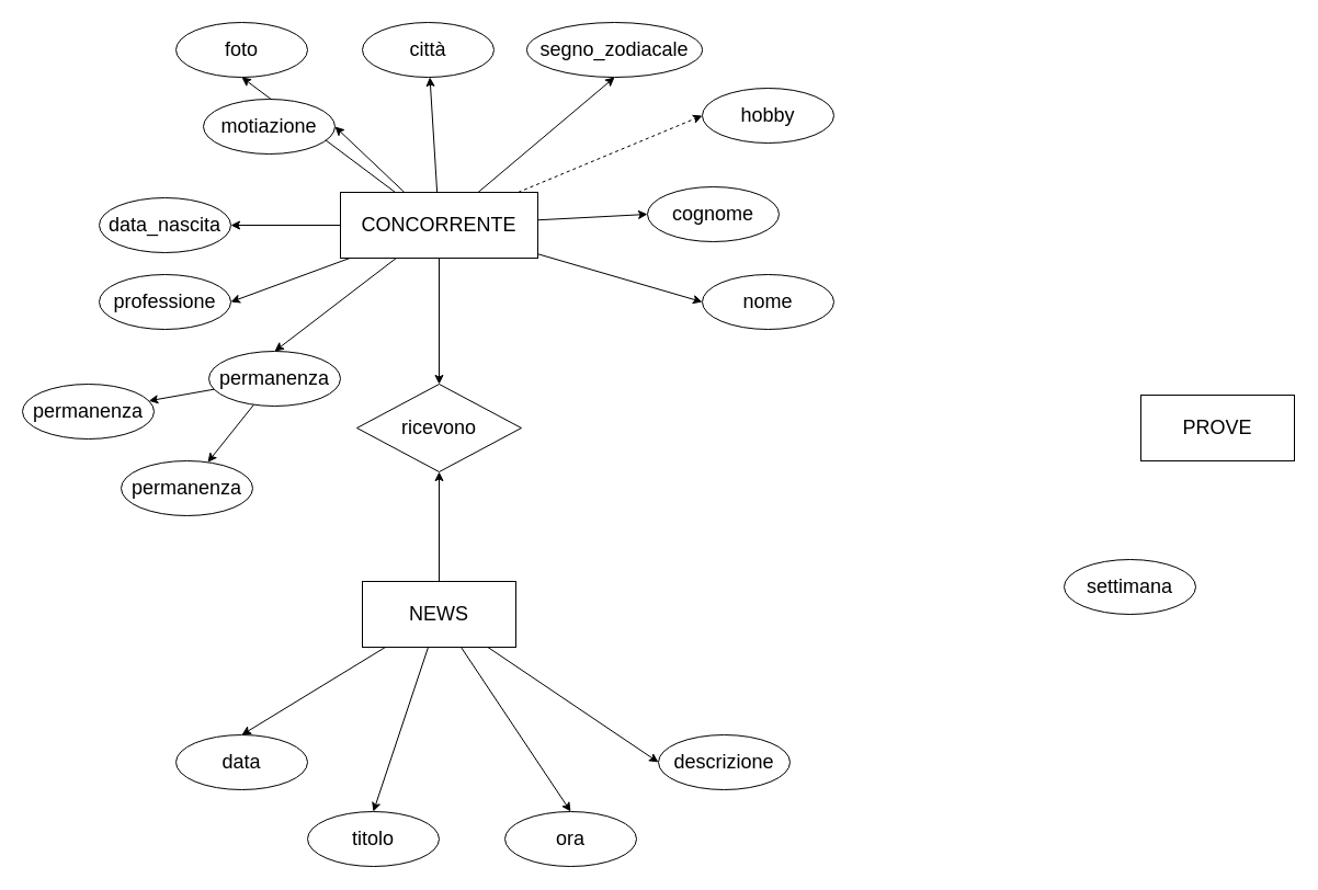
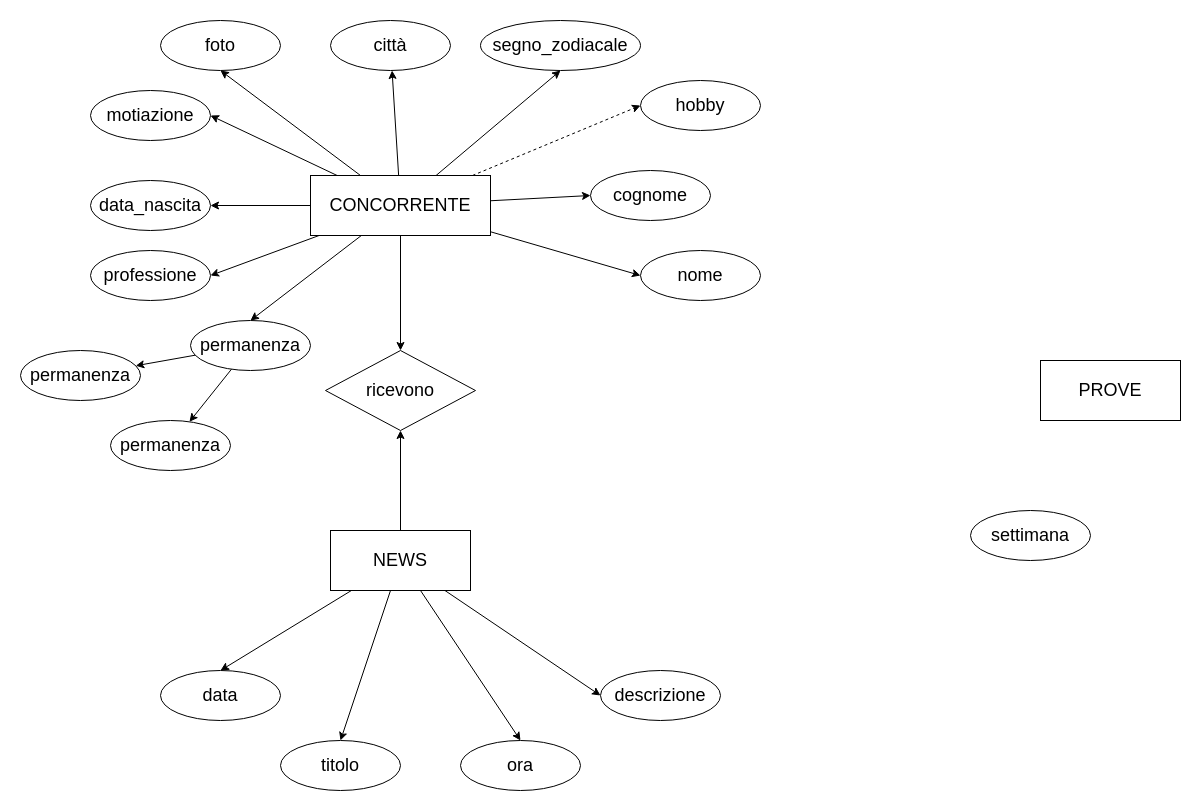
  <mxCell id="0" />
  <mxCell id="1" parent="0" />
  <mxCell id="2" value="" style="edgeStyle=none;html=1;fontSize=18;" edge="1" parent="1" source="13" target="17"><mxGeometry relative="1" as="geometry" /></mxCell>
  <mxCell id="3" value="" style="edgeStyle=none;html=1;fontSize=18;" edge="1" parent="1" source="13" target="16"><mxGeometry relative="1" as="geometry" /></mxCell>
  <mxCell id="4" style="edgeStyle=none;html=1;entryX=0.5;entryY=1;entryDx=0;entryDy=0;fontSize=18;" edge="1" parent="1" source="13" target="15"><mxGeometry relative="1" as="geometry" /></mxCell>
  <mxCell id="5" style="edgeStyle=none;html=1;entryX=1;entryY=0.5;entryDx=0;entryDy=0;fontSize=18;" edge="1" parent="1" source="13" target="22"><mxGeometry relative="1" as="geometry" /></mxCell>
  <mxCell id="6" style="edgeStyle=none;html=1;entryX=0.5;entryY=1;entryDx=0;entryDy=0;fontSize=18;" edge="1" parent="1" source="13" target="14"><mxGeometry relative="1" as="geometry" /></mxCell>
  <mxCell id="7" style="edgeStyle=none;html=1;entryX=0;entryY=0.5;entryDx=0;entryDy=0;fontSize=18;dashed=1;" edge="1" parent="1" source="13" target="20"><mxGeometry relative="1" as="geometry" /></mxCell>
  <mxCell id="8" style="edgeStyle=none;html=1;entryX=0;entryY=0.5;entryDx=0;entryDy=0;fontSize=18;" edge="1" parent="1" source="13" target="18"><mxGeometry relative="1" as="geometry" /></mxCell>
  <mxCell id="9" style="edgeStyle=none;html=1;entryX=0;entryY=0.5;entryDx=0;entryDy=0;fontSize=18;" edge="1" parent="1" source="13" target="19"><mxGeometry relative="1" as="geometry" /></mxCell>
  <mxCell id="10" style="edgeStyle=none;html=1;entryX=1;entryY=0.5;entryDx=0;entryDy=0;fontSize=18;" edge="1" parent="1" source="13" target="21"><mxGeometry relative="1" as="geometry" /></mxCell>
  <mxCell id="11" style="edgeStyle=none;html=1;entryX=0.5;entryY=0;entryDx=0;entryDy=0;fontSize=18;" edge="1" parent="1" source="13" target="25"><mxGeometry relative="1" as="geometry" /></mxCell>
  <mxCell id="12" style="edgeStyle=none;html=1;entryX=0.5;entryY=0;entryDx=0;entryDy=0;fontSize=18;" edge="1" parent="1" source="13" target="40"><mxGeometry relative="1" as="geometry" /></mxCell>
  <mxCell id="13" value="&lt;font style=&quot;font-size: 18px;&quot;&gt;CONCORRENTE&lt;/font&gt;" style="rounded=0;whiteSpace=wrap;html=1;container=1;" vertex="1" parent="1"><mxGeometry x="310" y="175" width="180" height="60" as="geometry" /></mxCell>
  <mxCell id="14" value="segno_zodiacale" style="ellipse;whiteSpace=wrap;html=1;fontSize=18;" vertex="1" parent="1"><mxGeometry x="480" y="20" width="160" height="50" as="geometry" /></mxCell>
  <mxCell id="15" value="foto" style="ellipse;whiteSpace=wrap;html=1;fontSize=18;" vertex="1" parent="1"><mxGeometry x="160" y="20" width="120" height="50" as="geometry" /></mxCell>
  <mxCell id="16" value="città" style="ellipse;whiteSpace=wrap;html=1;fontSize=18;" vertex="1" parent="1"><mxGeometry x="330" y="20" width="120" height="50" as="geometry" /></mxCell>
  <mxCell id="17" value="data_nascita" style="ellipse;whiteSpace=wrap;html=1;fontSize=18;" vertex="1" parent="1"><mxGeometry x="90" y="180" width="120" height="50" as="geometry" /></mxCell>
  <mxCell id="18" value="cognome" style="ellipse;whiteSpace=wrap;html=1;fontSize=18;" vertex="1" parent="1"><mxGeometry x="590" y="170" width="120" height="50" as="geometry" /></mxCell>
  <mxCell id="19" value="nome" style="ellipse;whiteSpace=wrap;html=1;fontSize=18;" vertex="1" parent="1"><mxGeometry x="640" y="250" width="120" height="50" as="geometry" /></mxCell>
  <mxCell id="20" value="hobby" style="ellipse;whiteSpace=wrap;html=1;fontSize=18;" vertex="1" parent="1"><mxGeometry x="640" y="80" width="120" height="50" as="geometry" /></mxCell>
  <mxCell id="21" value="professione" style="ellipse;whiteSpace=wrap;html=1;fontSize=18;" vertex="1" parent="1"><mxGeometry x="90" y="250" width="120" height="50" as="geometry" /></mxCell>
- <mxCell id="22" value="motiazione" style="ellipse;whiteSpace=wrap;html=1;fontSize=18;" vertex="1" parent="1"><mxGeometry x="185" y="90" width="120" height="50" as="geometry" /></mxCell>
+ <mxCell id="22" value="motiazione" style="ellipse;whiteSpace=wrap;html=1;fontSize=18;" vertex="1" parent="1"><mxGeometry x="90" y="90" width="120" height="50" as="geometry" /></mxCell>
  <mxCell id="23" value="" style="edgeStyle=none;html=1;fontSize=18;" edge="1" parent="1" source="25" target="27"><mxGeometry relative="1" as="geometry" /></mxCell>
  <mxCell id="24" value="" style="edgeStyle=none;html=1;fontSize=18;" edge="1" parent="1" source="25" target="26"><mxGeometry relative="1" as="geometry" /></mxCell>
  <mxCell id="25" value="permanenza" style="ellipse;whiteSpace=wrap;html=1;fontSize=18;" vertex="1" parent="1"><mxGeometry x="190" y="320" width="120" height="50" as="geometry" /></mxCell>
  <mxCell id="26" value="permanenza" style="ellipse;whiteSpace=wrap;html=1;fontSize=18;" vertex="1" parent="1"><mxGeometry x="110" y="420" width="120" height="50" as="geometry" /></mxCell>
  <mxCell id="27" value="permanenza" style="ellipse;whiteSpace=wrap;html=1;fontSize=18;" vertex="1" parent="1"><mxGeometry x="20" y="350" width="120" height="50" as="geometry" /></mxCell>
  <mxCell id="28" style="edgeStyle=none;html=1;entryX=0.5;entryY=0;entryDx=0;entryDy=0;fontSize=18;" edge="1" parent="1" source="33" target="34"><mxGeometry relative="1" as="geometry" /></mxCell>
  <mxCell id="29" style="edgeStyle=none;html=1;entryX=0.5;entryY=0;entryDx=0;entryDy=0;fontSize=18;" edge="1" parent="1" source="33" target="36"><mxGeometry relative="1" as="geometry" /></mxCell>
  <mxCell id="30" style="edgeStyle=none;html=1;entryX=0.5;entryY=0;entryDx=0;entryDy=0;fontSize=18;" edge="1" parent="1" source="33" target="37"><mxGeometry relative="1" as="geometry" /></mxCell>
  <mxCell id="31" style="edgeStyle=none;html=1;entryX=0;entryY=0.5;entryDx=0;entryDy=0;fontSize=18;" edge="1" parent="1" source="33" target="35"><mxGeometry relative="1" as="geometry" /></mxCell>
  <mxCell id="32" style="edgeStyle=none;html=1;entryX=0.5;entryY=1;entryDx=0;entryDy=0;fontSize=18;" edge="1" parent="1" source="33" target="40"><mxGeometry relative="1" as="geometry" /></mxCell>
  <mxCell id="33" value="&lt;font style=&quot;font-size: 18px;&quot;&gt;NEWS&lt;/font&gt;" style="rounded=0;whiteSpace=wrap;html=1;container=1;" vertex="1" parent="1"><mxGeometry x="330" y="530" width="140" height="60" as="geometry" /></mxCell>
  <mxCell id="34" value="data" style="ellipse;whiteSpace=wrap;html=1;fontSize=18;" vertex="1" parent="1"><mxGeometry x="160" y="670" width="120" height="50" as="geometry" /></mxCell>
  <mxCell id="35" value="descrizione" style="ellipse;whiteSpace=wrap;html=1;fontSize=18;" vertex="1" parent="1"><mxGeometry x="600" y="670" width="120" height="50" as="geometry" /></mxCell>
  <mxCell id="36" value="titolo" style="ellipse;whiteSpace=wrap;html=1;fontSize=18;" vertex="1" parent="1"><mxGeometry x="280" y="740" width="120" height="50" as="geometry" /></mxCell>
  <mxCell id="37" value="ora" style="ellipse;whiteSpace=wrap;html=1;fontSize=18;" vertex="1" parent="1"><mxGeometry x="460" y="740" width="120" height="50" as="geometry" /></mxCell>
  <mxCell id="38" value="&lt;span style=&quot;font-size: 18px;&quot;&gt;PROVE&lt;/span&gt;" style="rounded=0;whiteSpace=wrap;html=1;container=1;" vertex="1" parent="1"><mxGeometry x="1040" y="360" width="140" height="60" as="geometry" /></mxCell>
  <mxCell id="39" value="settimana" style="ellipse;whiteSpace=wrap;html=1;fontSize=18;" vertex="1" parent="1"><mxGeometry x="970" y="510" width="120" height="50" as="geometry" /></mxCell>
  <mxCell id="40" value="ricevono" style="rhombus;whiteSpace=wrap;html=1;fontSize=18;" vertex="1" parent="1"><mxGeometry x="325" y="350" width="150" height="80" as="geometry" /></mxCell>
